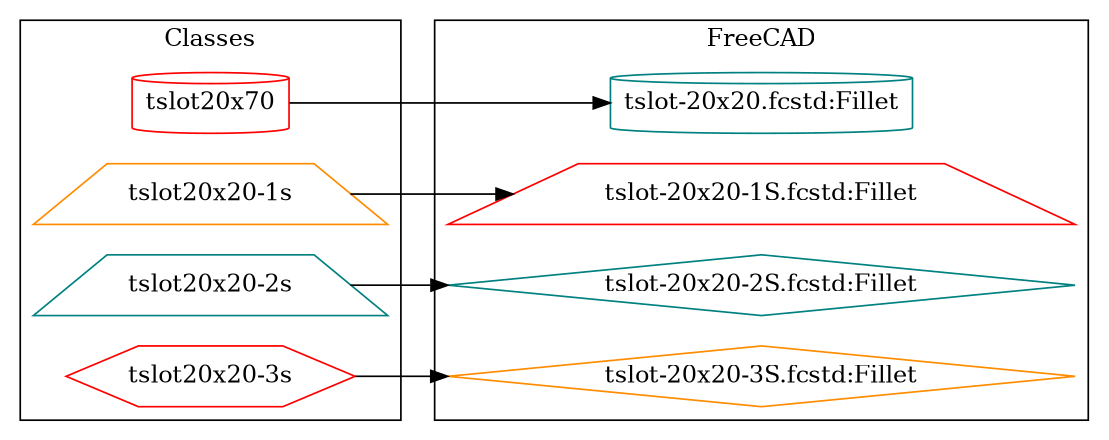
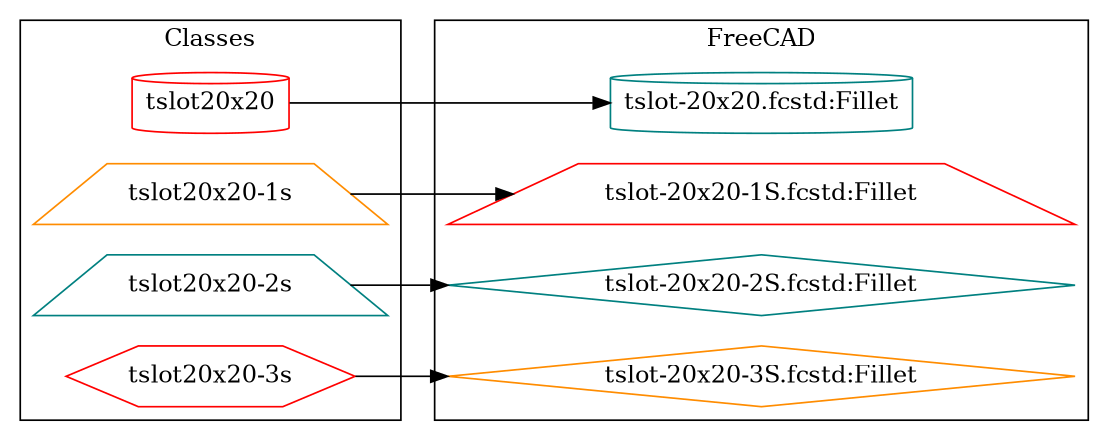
  digraph {
    rankdir=LR
    node [color=red shape=trapezium]
-   tslot20x20 [shape=cylinder label=tslot20x70]
+   tslot20x20 [shape=cylinder]
    "tslot20x20-1s" [color=darkorange]
    "tslot20x20-2s" [color=teal]
    "tslot20x20-3s" [shape=hexagon]
    "tslot-20x20.fcstd:Fillet" [color=teal shape=cylinder]
    "tslot-20x20-1S.fcstd:Fillet"
    "tslot-20x20-2S.fcstd:Fillet" [color=teal shape=diamond]
    "tslot-20x20-3S.fcstd:Fillet" [color=darkorange shape=diamond]
    subgraph cluster_1 {
      label=Standards
    }
    subgraph cluster_2 {
      label=Classes
      tslot20x20
      "tslot20x20-1s"
      "tslot20x20-2s"
      "tslot20x20-3s"
    }
    subgraph cluster_3 {
      label=FreeCAD
      "tslot-20x20.fcstd:Fillet"
      "tslot-20x20-1S.fcstd:Fillet"
      "tslot-20x20-2S.fcstd:Fillet"
      "tslot-20x20-3S.fcstd:Fillet"
    }
    subgraph cluster_4 {
      label=OpenSCAD
    }
    tslot20x20 -> "tslot-20x20.fcstd:Fillet"
    "tslot20x20-1s" -> "tslot-20x20-1S.fcstd:Fillet"
    "tslot20x20-2s" -> "tslot-20x20-2S.fcstd:Fillet"
    "tslot20x20-3s" -> "tslot-20x20-3S.fcstd:Fillet"
  }
